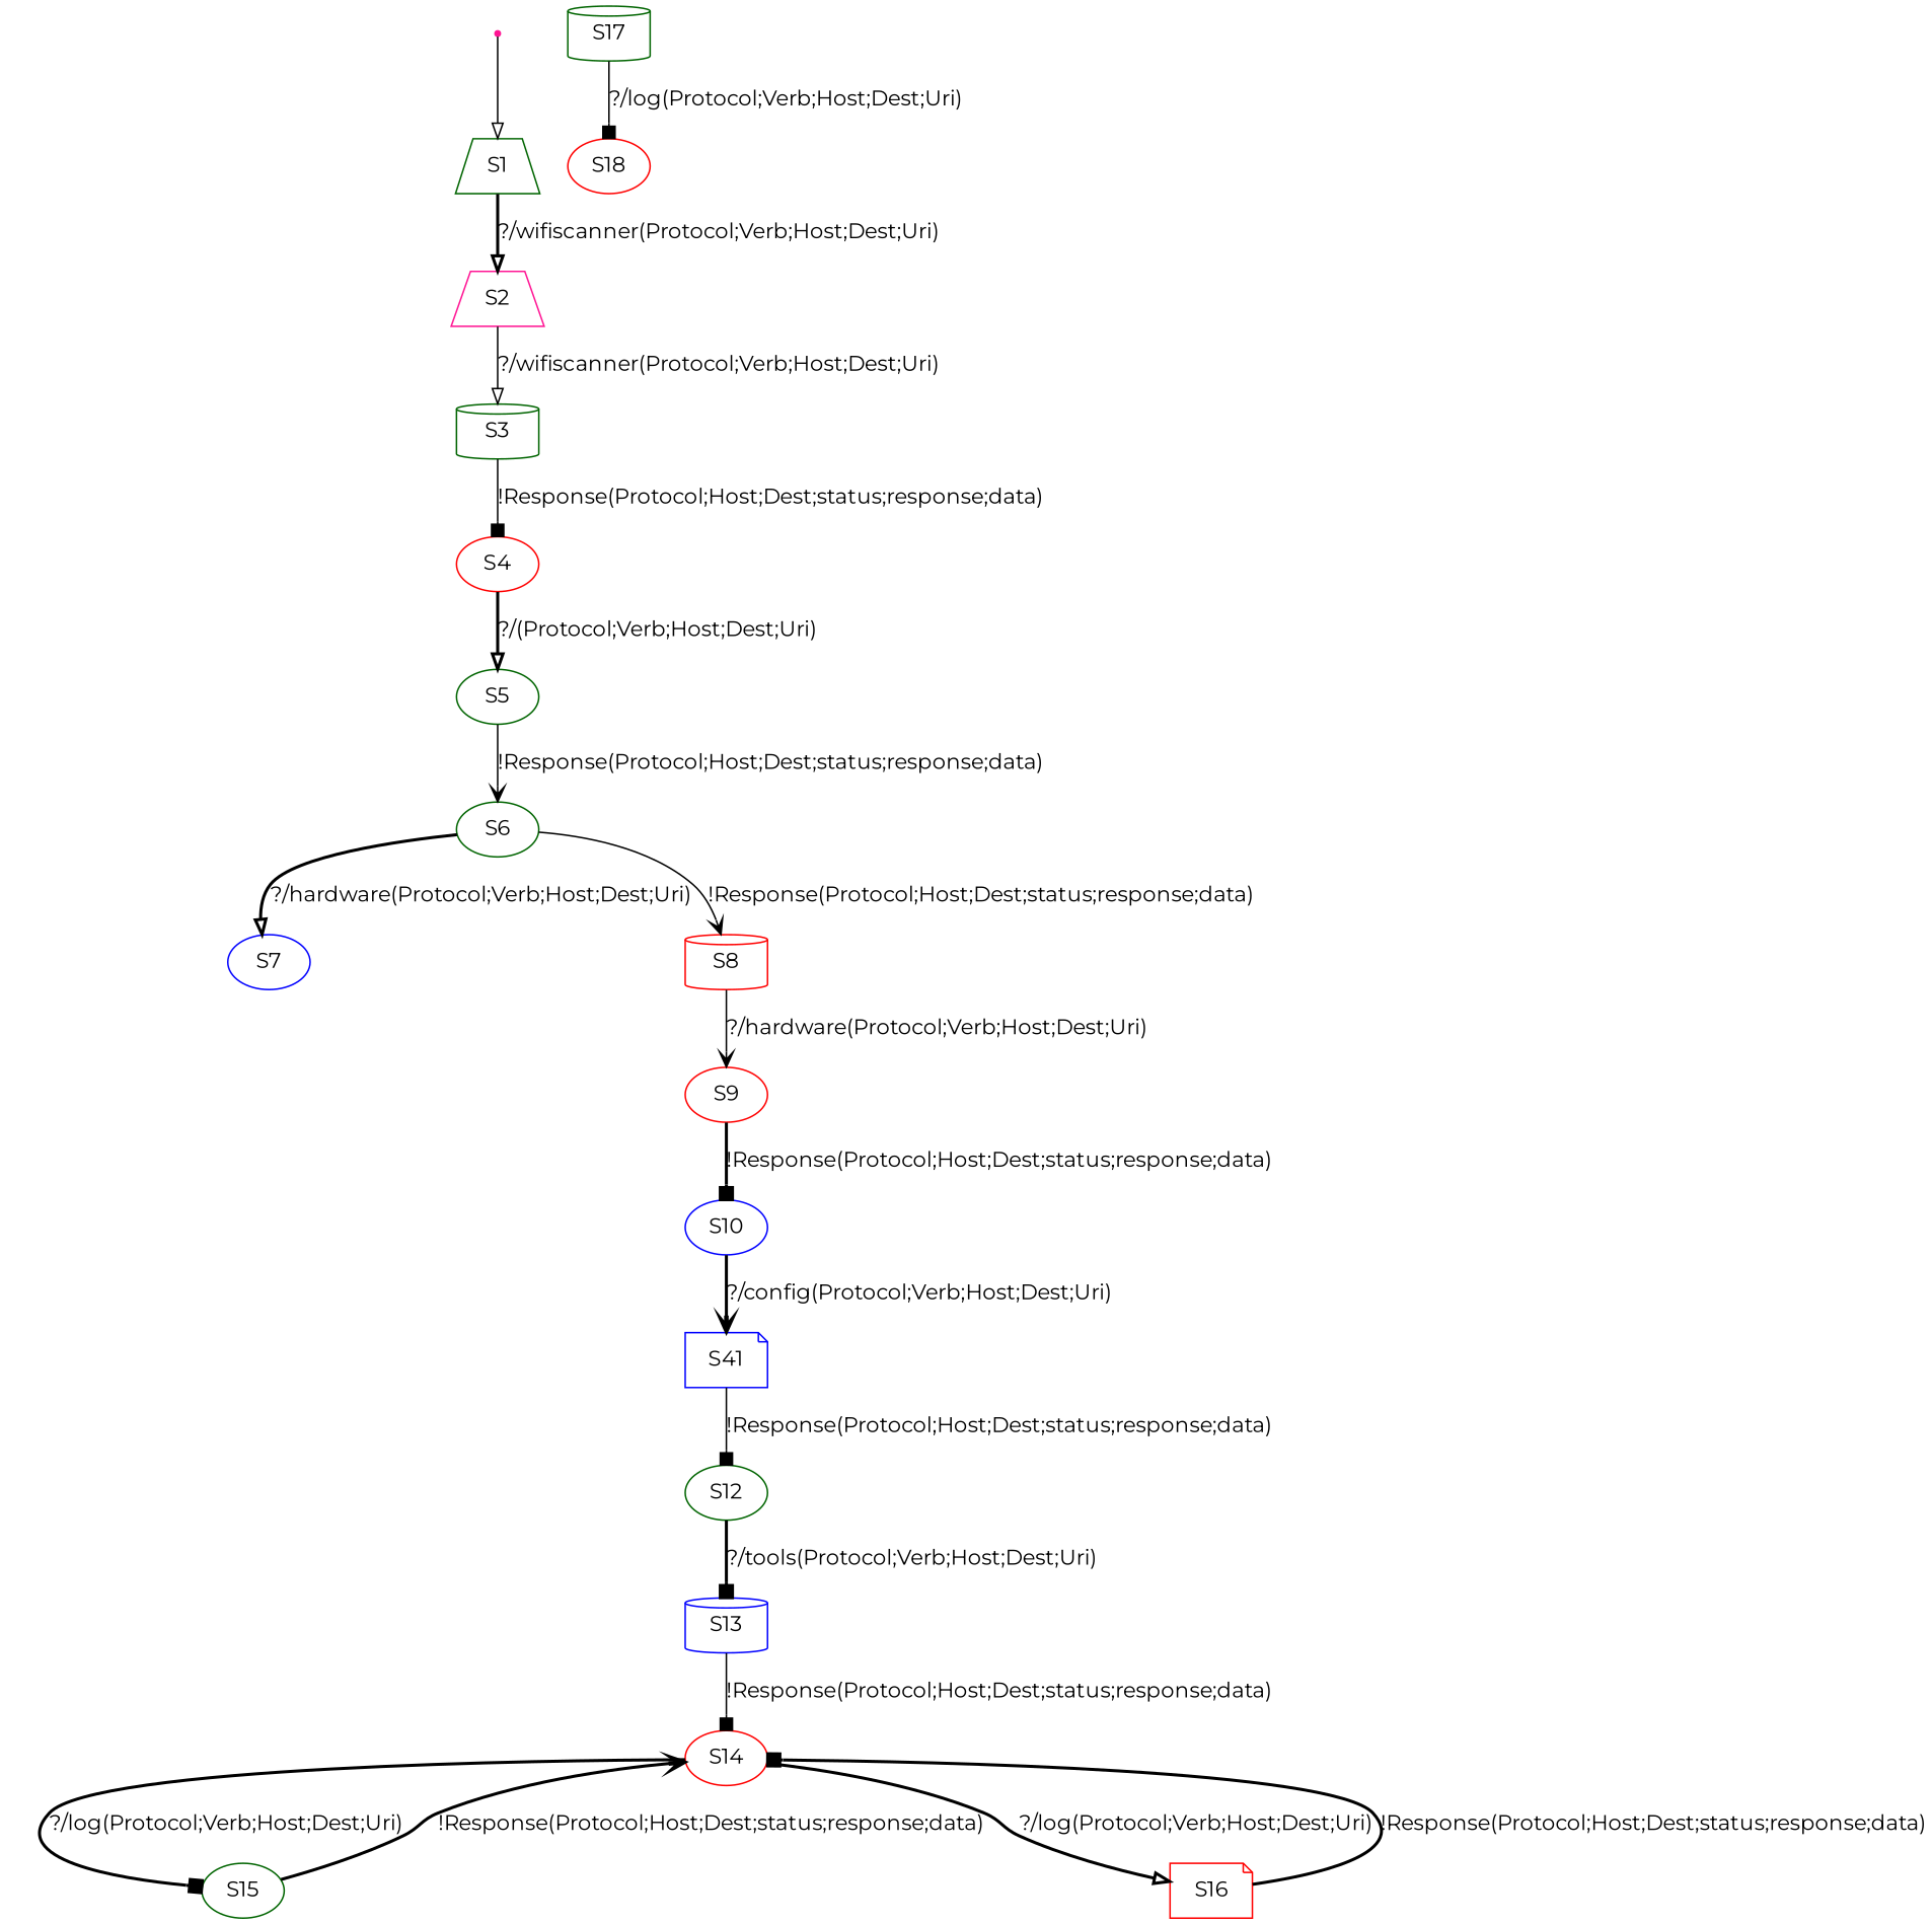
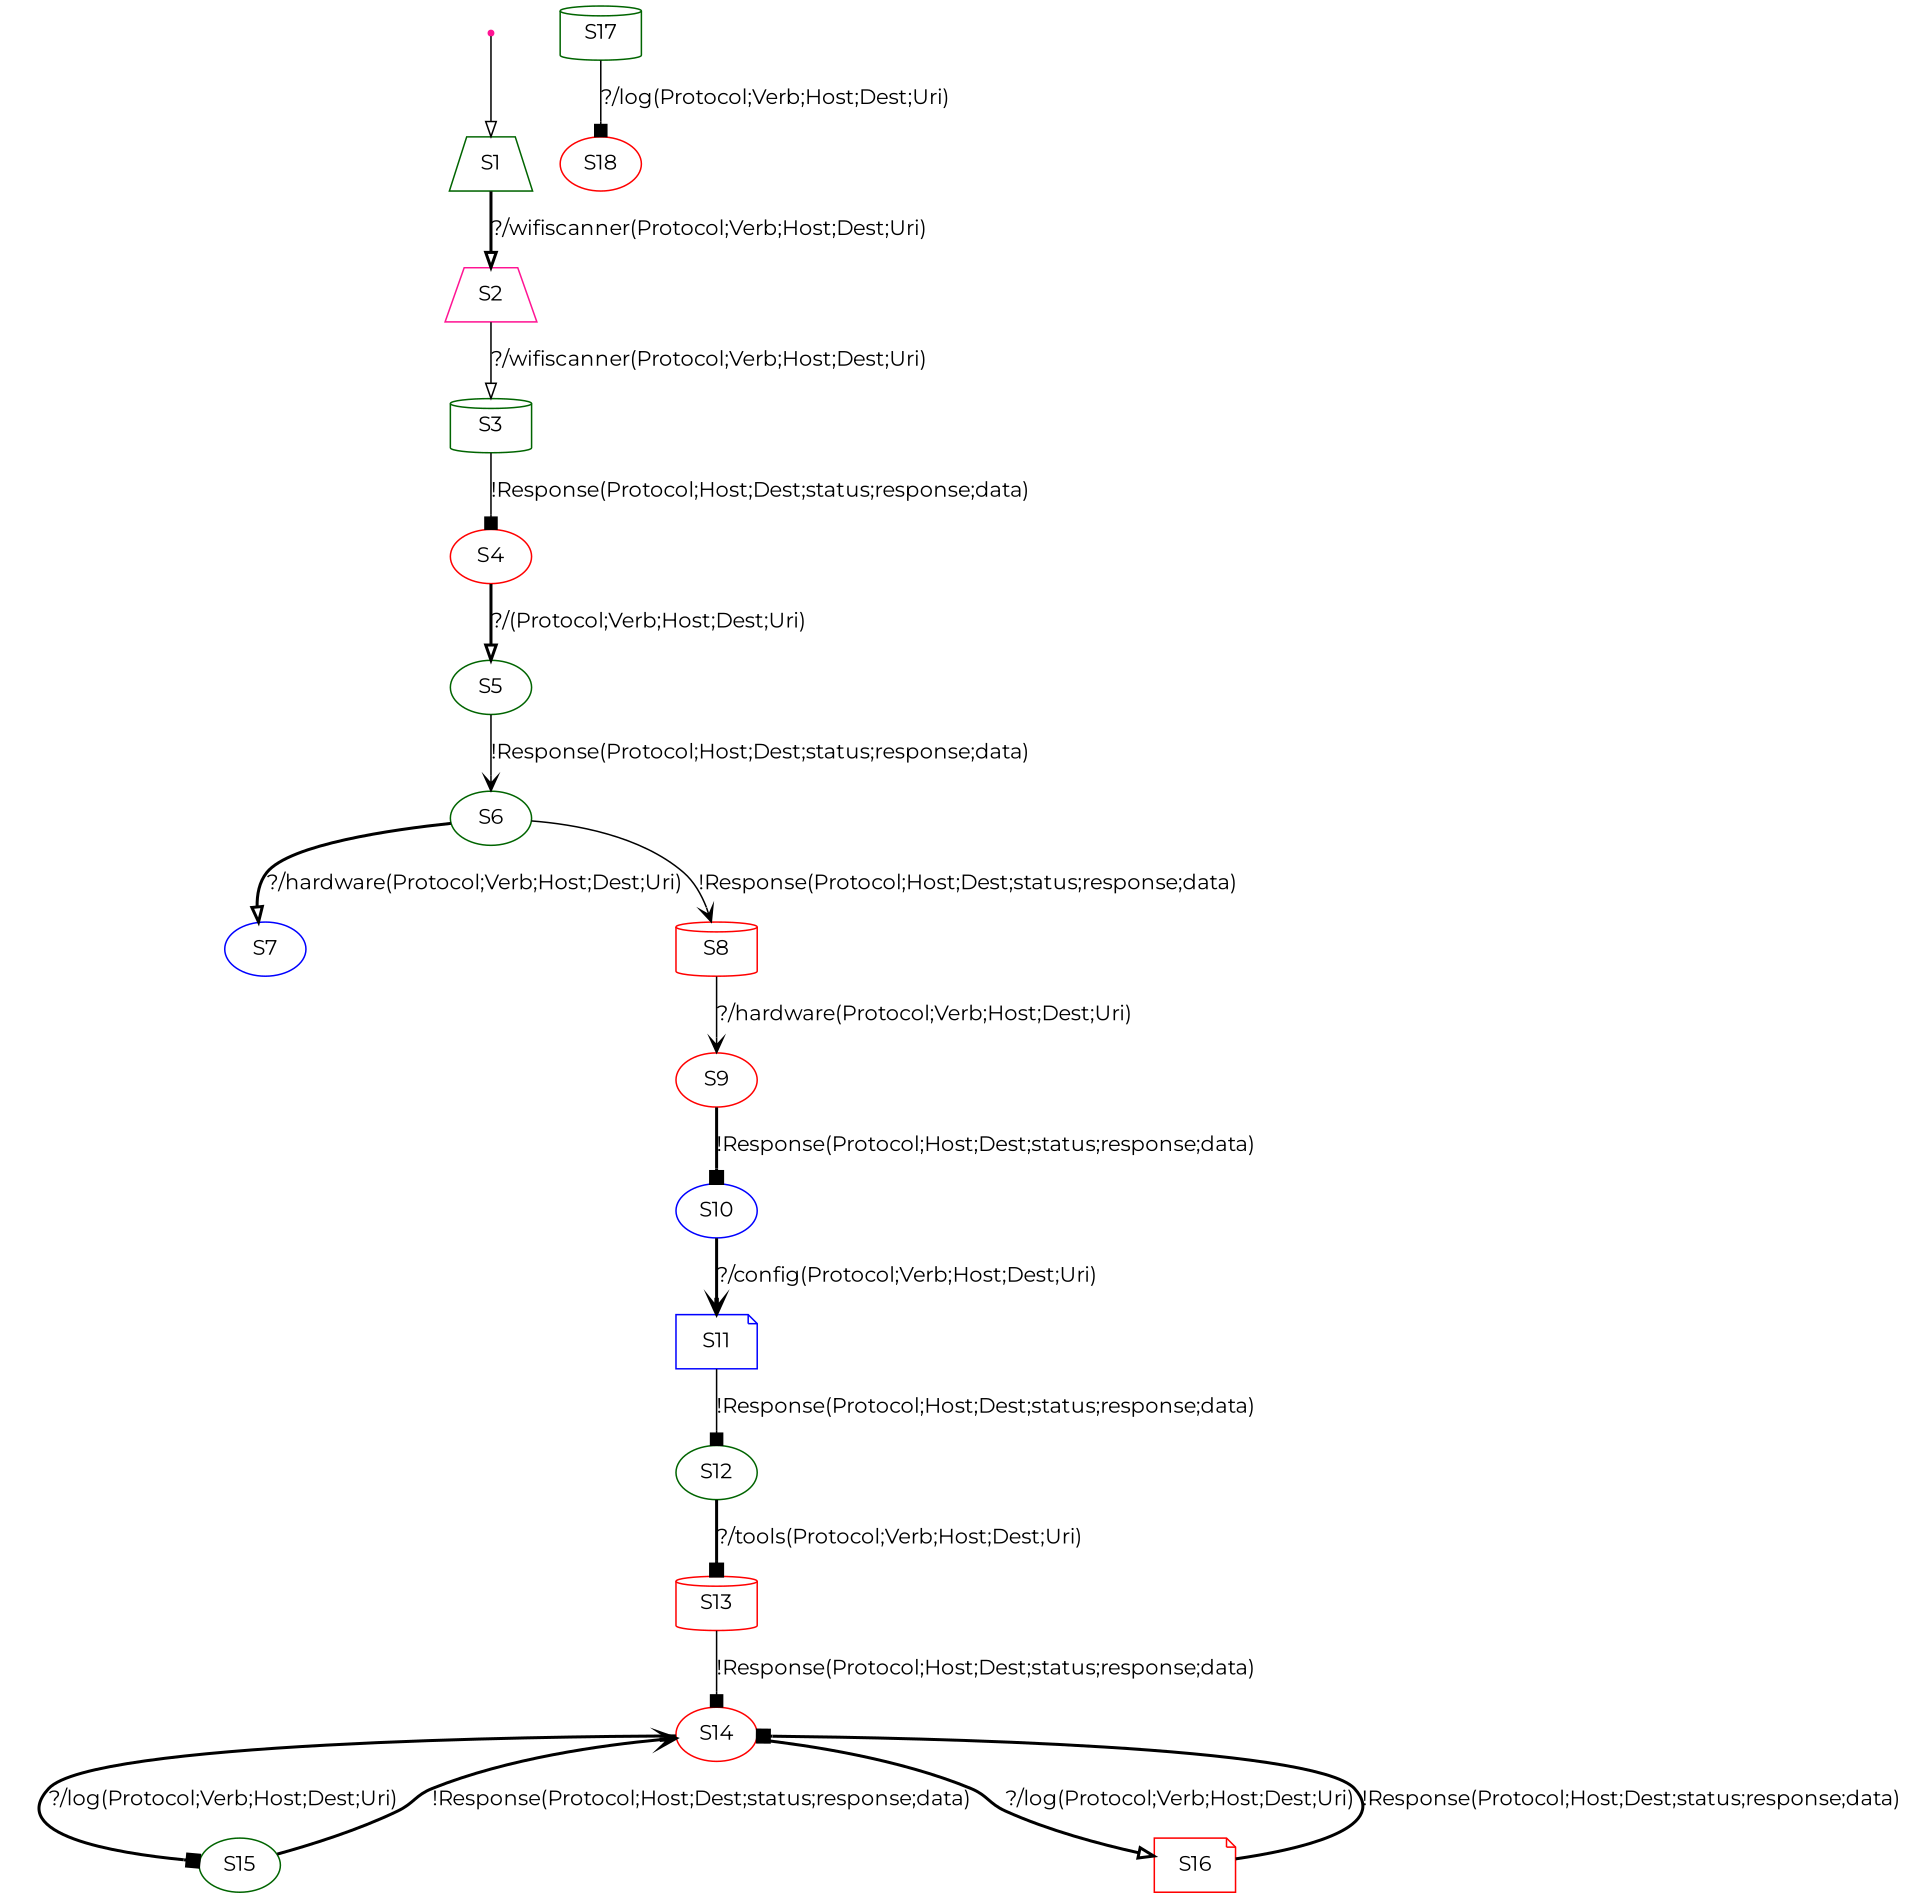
  digraph {
    fontname=Montserrat
    node [color=darkgreen fontname=Montserrat shape=ellipse]
    edge [arrowhead=box fontname=Montserrat style=bold]
    S00 [color=deeppink shape=point]
    n2 [label=S1 shape=trapezium]
    n3 [color=deeppink label=S2 shape=trapezium]
    n4 [label=S3 shape=cylinder]
    n5 [color=red label=S4]
    n6 [label=S5]
    n7 [label=S6]
    n8 [color=blue label=S7]
    n9 [color=red label=S8 shape=cylinder]
    n10 [color=red label=S9]
    n11 [color=blue label=S10]
-   n12 [color=blue label=S41 shape=note]
+   n12 [color=blue label=S11 shape=note]
    n13 [label=S12]
-   n14 [color=blue label=S13 shape=cylinder]
+   n14 [color=red label=S13 shape=cylinder]
    n15 [color=red label=S14]
    n16 [label=S15]
    n17 [color=red label=S16 shape=note]
    n18 [label=S17 shape=cylinder]
    n19 [color=red label=S18]
    S00 -> n2 [arrowhead=onormal style=solid]
    n2 -> n3 [arrowhead=onormal label="?/wifiscanner(Protocol;Verb;Host;Dest;Uri)"]
    n3 -> n4 [arrowhead=onormal label="?/wifiscanner(Protocol;Verb;Host;Dest;Uri)" style=solid]
    n4 -> n5 [label="!Response(Protocol;Host;Dest;status;response;data)" style=solid]
    n5 -> n6 [arrowhead=onormal label="?/(Protocol;Verb;Host;Dest;Uri)"]
    n6 -> n7 [arrowhead=vee label="!Response(Protocol;Host;Dest;status;response;data)" style=solid]
    n7 -> n8 [arrowhead=onormal label="?/hardware(Protocol;Verb;Host;Dest;Uri)"]
    n7 -> n9 [arrowhead=vee label="!Response(Protocol;Host;Dest;status;response;data)" style=solid]
    n9 -> n10 [arrowhead=vee label="?/hardware(Protocol;Verb;Host;Dest;Uri)" style=solid]
    n10 -> n11 [label="!Response(Protocol;Host;Dest;status;response;data)"]
    n11 -> n12 [arrowhead=vee label="?/config(Protocol;Verb;Host;Dest;Uri)"]
    n12 -> n13 [label="!Response(Protocol;Host;Dest;status;response;data)" style=solid]
    n13 -> n14 [label="?/tools(Protocol;Verb;Host;Dest;Uri)"]
    n14 -> n15 [label="!Response(Protocol;Host;Dest;status;response;data)" style=solid]
    n15 -> n16 [label="?/log(Protocol;Verb;Host;Dest;Uri)"]
    n15 -> n17 [arrowhead=onormal label="?/log(Protocol;Verb;Host;Dest;Uri)"]
    n16 -> n15 [arrowhead=vee label="!Response(Protocol;Host;Dest;status;response;data)"]
    n17 -> n15 [label="!Response(Protocol;Host;Dest;status;response;data)"]
    n18 -> n19 [label="?/log(Protocol;Verb;Host;Dest;Uri)" style=solid]
  }
